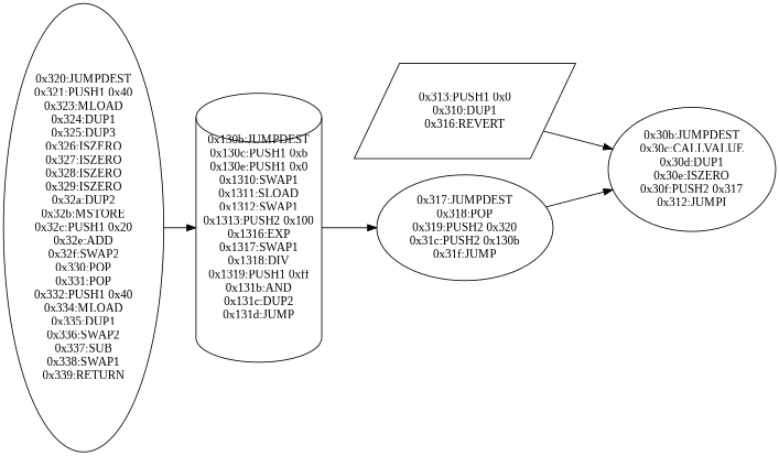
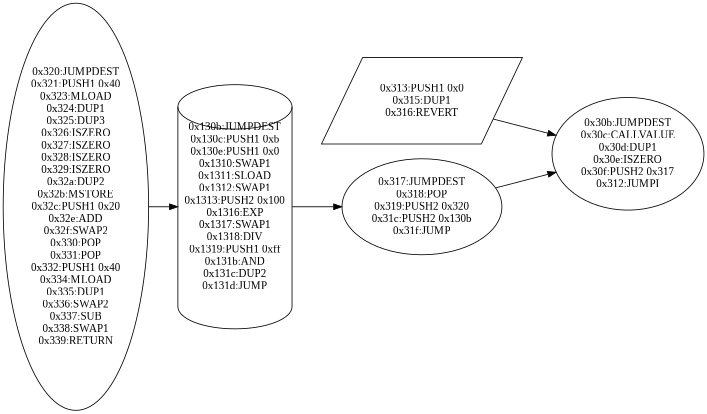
  digraph {
    rankdir=LR
    fontname="Liberation Serif"
    node [shape=ellipse fontname="Liberation Serif"]
    edge [fontname="Liberation Serif"]
    n1 [label="0x30b:JUMPDEST\n0x30c:CALLVALUE\n0x30d:DUP1\n0x30e:ISZERO\n0x30f:PUSH2 0x317\n0x312:JUMPI"]
-   n2 [label="0x313:PUSH1 0x0\n0x310:DUP1\n0x316:REVERT" shape=parallelogram]
+   n2 [label="0x313:PUSH1 0x0\n0x315:DUP1\n0x316:REVERT" shape=parallelogram]
    n3 [label="0x317:JUMPDEST\n0x318:POP\n0x319:PUSH2 0x320\n0x31c:PUSH2 0x130b\n0x31f:JUMP"]
    n4 [label="0x130b:JUMPDEST\n0x130c:PUSH1 0xb\n0x130e:PUSH1 0x0\n0x1310:SWAP1\n0x1311:SLOAD\n0x1312:SWAP1\n0x1313:PUSH2 0x100\n0x1316:EXP\n0x1317:SWAP1\n0x1318:DIV\n0x1319:PUSH1 0xff\n0x131b:AND\n0x131c:DUP2\n0x131d:JUMP" shape=cylinder]
    n5 [label="0x320:JUMPDEST\n0x321:PUSH1 0x40\n0x323:MLOAD\n0x324:DUP1\n0x325:DUP3\n0x326:ISZERO\n0x327:ISZERO\n0x328:ISZERO\n0x329:ISZERO\n0x32a:DUP2\n0x32b:MSTORE\n0x32c:PUSH1 0x20\n0x32e:ADD\n0x32f:SWAP2\n0x330:POP\n0x331:POP\n0x332:PUSH1 0x40\n0x334:MLOAD\n0x335:DUP1\n0x336:SWAP2\n0x337:SUB\n0x338:SWAP1\n0x339:RETURN"]
    n2 -> n1
    n3 -> n1
    n4 -> n3
    n5 -> n4
  }
